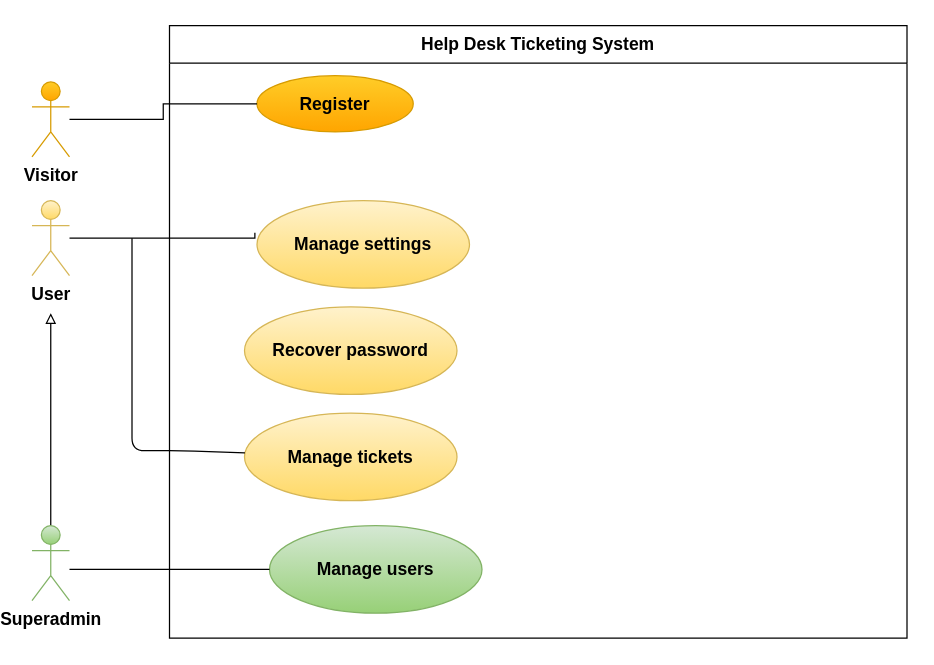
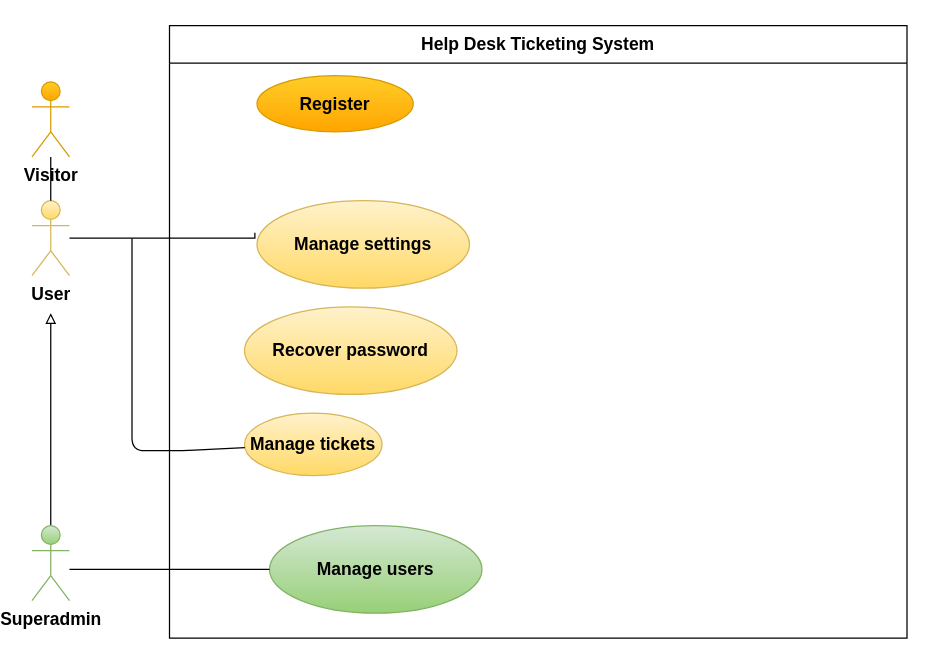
  <mxCell id="0" />
  <mxCell id="1" parent="0" />
  <mxCell id="2" value="Help Desk Ticketing System" style="swimlane;whiteSpace=wrap;html=1;startSize=30;fontSize=14;" parent="1" vertex="1"><mxGeometry x="130" y="20" width="590" height="490" as="geometry" /></mxCell>
  <mxCell id="3" value="&lt;b&gt;&lt;font style=&quot;font-size: 14px;&quot;&gt;Register&lt;/font&gt;&lt;/b&gt;" style="ellipse;whiteSpace=wrap;html=1;fillColor=#ffcd28;strokeColor=#d79b00;gradientColor=#ffa500;" parent="2" vertex="1"><mxGeometry x="70" y="40" width="125" height="45" as="geometry" /></mxCell>
  <mxCell id="4" value="&lt;span style=&quot;font-size: 14px;&quot;&gt;&lt;b&gt;Manage settings&lt;/b&gt;&lt;/span&gt;" style="ellipse;whiteSpace=wrap;html=1;fillColor=#fff2cc;gradientColor=#ffd966;strokeColor=#d6b656;" parent="2" vertex="1"><mxGeometry x="70" y="140" width="170" height="70" as="geometry" /></mxCell>
  <mxCell id="5" value="&lt;b style=&quot;border-color: var(--border-color);&quot;&gt;&lt;font style=&quot;border-color: var(--border-color); font-size: 14px;&quot;&gt;Recover password&lt;/font&gt;&lt;/b&gt;&lt;span style=&quot;font-size: 14px;&quot;&gt;&lt;b&gt;&lt;br&gt;&lt;/b&gt;&lt;/span&gt;" style="ellipse;whiteSpace=wrap;html=1;fillColor=#fff2cc;gradientColor=#ffd966;strokeColor=#d6b656;" parent="2" vertex="1"><mxGeometry x="60" y="225" width="170" height="70" as="geometry" /></mxCell>
- <mxCell id="6" value="&lt;b&gt;&lt;font style=&quot;font-size: 14px;&quot;&gt;Manage tickets&lt;/font&gt;&lt;/b&gt;" style="ellipse;whiteSpace=wrap;html=1;fillColor=#fff2cc;gradientColor=#ffd966;strokeColor=#d6b656;" parent="2" vertex="1"><mxGeometry x="60" y="310" width="170" height="70" as="geometry" /></mxCell>
+ <mxCell id="6" value="&lt;b&gt;&lt;font style=&quot;font-size: 14px;&quot;&gt;Manage tickets&lt;/font&gt;&lt;/b&gt;" style="ellipse;whiteSpace=wrap;html=1;fillColor=#fff2cc;gradientColor=#ffd966;strokeColor=#d6b656;" parent="2" vertex="1"><mxGeometry x="60" y="310" width="110" height="50" as="geometry" /></mxCell>
  <mxCell id="7" value="&lt;b&gt;&lt;font style=&quot;font-size: 14px;&quot;&gt;Manage users&lt;/font&gt;&lt;/b&gt;" style="ellipse;whiteSpace=wrap;html=1;fillColor=#d5e8d4;gradientColor=#97d077;strokeColor=#82b366;" parent="2" vertex="1"><mxGeometry x="80" y="400" width="170" height="70" as="geometry" /></mxCell>
  <mxCell id="8" style="edgeStyle=none;html=1;endArrow=none;endFill=0;" edge="1" parent="1" target="7"><mxGeometry relative="1" as="geometry"><mxPoint x="50" y="455" as="sourcePoint" /></mxGeometry></mxCell>
  <mxCell id="9" style="edgeStyle=none;html=1;endArrow=block;endFill=0;" edge="1" parent="1" source="10"><mxGeometry relative="1" as="geometry"><mxPoint x="35" y="250" as="targetPoint" /></mxGeometry></mxCell>
  <mxCell id="10" value="Superadmin" style="shape=umlActor;verticalLabelPosition=bottom;verticalAlign=top;html=1;outlineConnect=0;fillColor=#d5e8d4;gradientColor=#97d077;strokeColor=#82b366;fontStyle=1;fontSize=14;" parent="1" vertex="1"><mxGeometry x="20" y="420" width="30" height="60" as="geometry" /></mxCell>
  <mxCell id="11" style="edgeStyle=orthogonalEdgeStyle;rounded=0;orthogonalLoop=1;jettySize=auto;html=1;entryX=-0.01;entryY=0.368;entryDx=0;entryDy=0;entryPerimeter=0;endArrow=none;endFill=0;" parent="1" source="12" target="4" edge="1"><mxGeometry relative="1" as="geometry"><Array as="points"><mxPoint x="198" y="190" /></Array></mxGeometry></mxCell>
  <mxCell id="12" value="User" style="shape=umlActor;verticalLabelPosition=bottom;verticalAlign=top;html=1;outlineConnect=0;fillColor=#fff2cc;gradientColor=#ffd966;strokeColor=#d6b656;fontStyle=1;fontSize=14;" parent="1" vertex="1"><mxGeometry x="20" y="160" width="30" height="60" as="geometry" /></mxCell>
- <mxCell id="13" style="edgeStyle=orthogonalEdgeStyle;rounded=0;orthogonalLoop=1;jettySize=auto;html=1;endArrow=none;endFill=0;" parent="1" source="14" target="3" edge="1"><mxGeometry relative="1" as="geometry" /></mxCell>
+ <mxCell id="13" style="edgeStyle=orthogonalEdgeStyle;rounded=0;orthogonalLoop=1;jettySize=auto;html=1;endArrow=none;endFill=0;" parent="1" source="14" target="12" edge="1"><mxGeometry relative="1" as="geometry" /></mxCell>
  <mxCell id="14" value="Visitor" style="shape=umlActor;verticalLabelPosition=bottom;verticalAlign=top;html=1;outlineConnect=0;fillColor=#ffcd28;strokeColor=#d79b00;fontStyle=1;fontSize=14;gradientColor=#ffa500;" parent="1" vertex="1"><mxGeometry x="20" y="65" width="30" height="60" as="geometry" /></mxCell>
  <mxCell id="15" style="edgeStyle=none;html=1;endArrow=none;endFill=0;" edge="1" parent="1" source="6"><mxGeometry relative="1" as="geometry"><mxPoint x="100" y="190" as="targetPoint" /><Array as="points"><mxPoint x="140" y="360" /><mxPoint x="100" y="360" /></Array></mxGeometry></mxCell>
